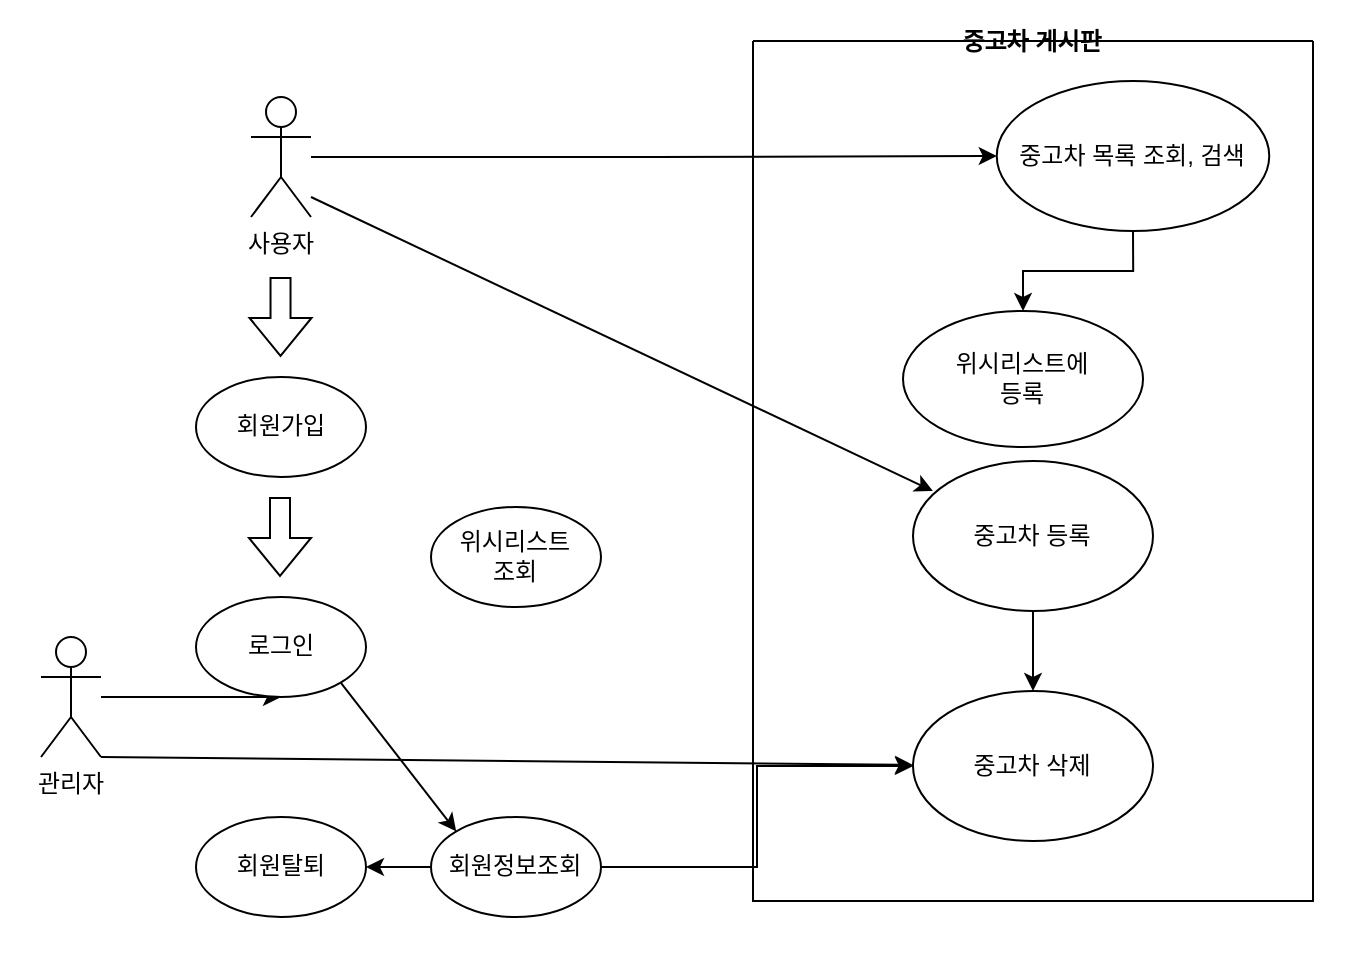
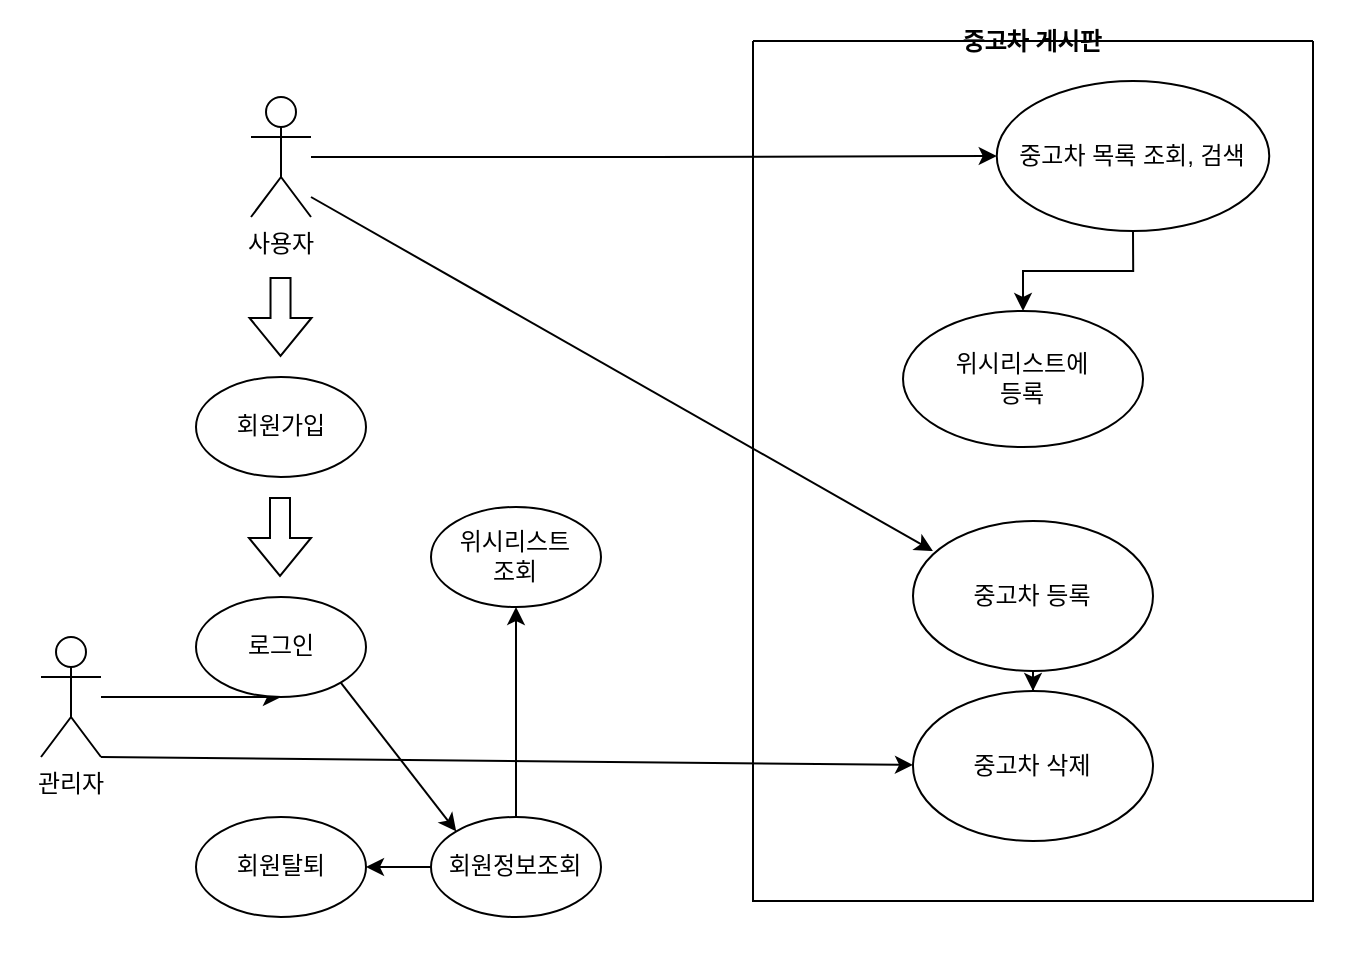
  <mxCell id="0" />
  <mxCell id="1" parent="0" />
  <mxCell id="2" value="중고차 게시판" style="swimlane;startSize=0;" vertex="1" parent="1"><mxGeometry x="376" y="20" width="280" height="430" as="geometry"><mxRectangle x="370" y="140" width="50" height="40" as="alternateBounds" /></mxGeometry></mxCell>
  <mxCell id="3" value="" style="edgeStyle=orthogonalEdgeStyle;rounded=0;orthogonalLoop=1;jettySize=auto;html=1;" edge="1" parent="2" source="4" target="5"><mxGeometry relative="1" as="geometry" /></mxCell>
- <mxCell id="4" value="중고차 등록" style="ellipse;whiteSpace=wrap;html=1;" vertex="1" parent="2"><mxGeometry x="80" y="210" width="120" height="75" as="geometry" /></mxCell>
+ <mxCell id="4" value="중고차 등록" style="ellipse;whiteSpace=wrap;html=1;" vertex="1" parent="2"><mxGeometry x="80" y="240" width="120" height="75" as="geometry" /></mxCell>
  <mxCell id="5" value="중고차 삭제" style="ellipse;whiteSpace=wrap;html=1;" vertex="1" parent="2"><mxGeometry x="80" y="325" width="120" height="75" as="geometry" /></mxCell>
  <mxCell id="6" value="" style="edgeStyle=orthogonalEdgeStyle;rounded=0;orthogonalLoop=1;jettySize=auto;html=1;" edge="1" parent="2" source="7" target="8"><mxGeometry relative="1" as="geometry" /></mxCell>
  <mxCell id="7" value="중고차 목록 조회, 검색" style="ellipse;whiteSpace=wrap;html=1;" vertex="1" parent="2"><mxGeometry x="121.88" y="20" width="136.25" height="75" as="geometry" /></mxCell>
  <mxCell id="8" value="위시리스트에&lt;div&gt;등록&lt;/div&gt;" style="ellipse;whiteSpace=wrap;html=1;" vertex="1" parent="2"><mxGeometry x="75.01" y="135" width="120" height="68" as="geometry" /></mxCell>
  <mxCell id="9" value="" style="edgeStyle=orthogonalEdgeStyle;rounded=0;orthogonalLoop=1;jettySize=auto;html=1;entryX=0;entryY=0.5;entryDx=0;entryDy=0;" edge="1" parent="1" source="10" target="7"><mxGeometry relative="1" as="geometry"><mxPoint x="250" y="78" as="targetPoint" /></mxGeometry></mxCell>
  <mxCell id="10" value="사용자" style="shape=umlActor;verticalLabelPosition=bottom;verticalAlign=top;html=1;outlineConnect=0;" vertex="1" parent="1"><mxGeometry x="125" y="48" width="30" height="60" as="geometry" /></mxCell>
  <mxCell id="11" value="" style="edgeStyle=orthogonalEdgeStyle;rounded=0;orthogonalLoop=1;jettySize=auto;html=1;" edge="1" parent="1" source="12" target="14"><mxGeometry relative="1" as="geometry"><Array as="points"><mxPoint x="45" y="323" /><mxPoint x="45" y="323" /></Array></mxGeometry></mxCell>
  <mxCell id="12" value="관리자" style="shape=umlActor;verticalLabelPosition=bottom;verticalAlign=top;html=1;outlineConnect=0;" vertex="1" parent="1"><mxGeometry x="20" y="318" width="30" height="60" as="geometry" /></mxCell>
  <mxCell id="13" value="" style="shape=flexArrow;endArrow=classic;html=1;rounded=0;" edge="1" parent="1"><mxGeometry width="50" height="50" relative="1" as="geometry"><mxPoint x="139.76" y="138" as="sourcePoint" /><mxPoint x="139.76" y="178" as="targetPoint" /></mxGeometry></mxCell>
  <mxCell id="14" value="로그인" style="ellipse;whiteSpace=wrap;html=1;" vertex="1" parent="1"><mxGeometry x="97.5" y="298" width="85" height="50" as="geometry" /></mxCell>
  <mxCell id="15" value="" style="shape=flexArrow;endArrow=classic;html=1;rounded=0;" edge="1" parent="1"><mxGeometry width="50" height="50" relative="1" as="geometry"><mxPoint x="139.5" y="248" as="sourcePoint" /><mxPoint x="139.5" y="288" as="targetPoint" /></mxGeometry></mxCell>
  <mxCell id="16" value="회원탈퇴" style="ellipse;whiteSpace=wrap;html=1;" vertex="1" parent="1"><mxGeometry x="97.5" y="408" width="85" height="50" as="geometry" /></mxCell>
  <mxCell id="17" value="회원가입" style="ellipse;whiteSpace=wrap;html=1;" vertex="1" parent="1"><mxGeometry x="97.5" y="188" width="85" height="50" as="geometry" /></mxCell>
  <mxCell id="18" value="" style="endArrow=classic;html=1;rounded=0;entryX=0.083;entryY=0.2;entryDx=0;entryDy=0;entryPerimeter=0;" edge="1" parent="1" target="4"><mxGeometry width="50" height="50" relative="1" as="geometry"><mxPoint x="155" y="98" as="sourcePoint" /><mxPoint x="205" y="48" as="targetPoint" /></mxGeometry></mxCell>
  <mxCell id="19" value="" style="endArrow=classic;html=1;rounded=0;exitX=1;exitY=1;exitDx=0;exitDy=0;exitPerimeter=0;" edge="1" parent="1" source="12" target="5"><mxGeometry width="50" height="50" relative="1" as="geometry"><mxPoint x="235" y="338" as="sourcePoint" /><mxPoint x="285" y="288" as="targetPoint" /></mxGeometry></mxCell>
  <mxCell id="20" value="" style="edgeStyle=orthogonalEdgeStyle;rounded=0;orthogonalLoop=1;jettySize=auto;html=1;" edge="1" parent="1" source="22" target="16"><mxGeometry relative="1" as="geometry" /></mxCell>
- <mxCell id="21" value="" style="edgeStyle=orthogonalEdgeStyle;rounded=0;orthogonalLoop=1;jettySize=auto;html=1;" edge="1" parent="1" source="22" target="5"><mxGeometry relative="1" as="geometry" /></mxCell>
+ <mxCell id="21" value="" style="edgeStyle=orthogonalEdgeStyle;rounded=0;orthogonalLoop=1;jettySize=auto;html=1;" edge="1" parent="1" source="22" target="24"><mxGeometry relative="1" as="geometry" /></mxCell>
  <mxCell id="22" value="회원정보조회" style="ellipse;whiteSpace=wrap;html=1;" vertex="1" parent="1"><mxGeometry x="215" y="408" width="85" height="50" as="geometry" /></mxCell>
  <mxCell id="23" value="" style="endArrow=classic;html=1;rounded=0;exitX=1;exitY=1;exitDx=0;exitDy=0;entryX=0;entryY=0;entryDx=0;entryDy=0;" edge="1" parent="1" source="14" target="22"><mxGeometry width="50" height="50" relative="1" as="geometry"><mxPoint x="235" y="338" as="sourcePoint" /><mxPoint x="285" y="288" as="targetPoint" /></mxGeometry></mxCell>
  <mxCell id="24" value="위시리스트&lt;div&gt;조회&lt;/div&gt;" style="ellipse;whiteSpace=wrap;html=1;" vertex="1" parent="1"><mxGeometry x="215" y="253" width="85" height="50" as="geometry" /></mxCell>
